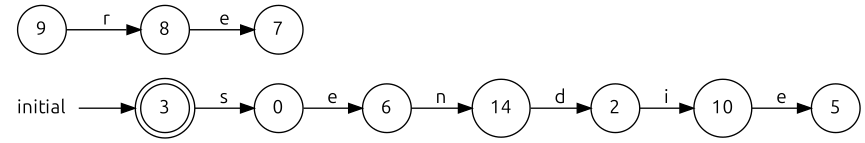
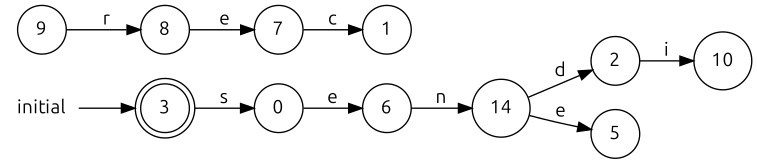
  digraph {
    fontname=Ubuntu
    rankdir=LR
    node [fontname=Ubuntu shape=circle]
    edge [fontname=Ubuntu]
    0
    6
    n3 [label=14]
    2
    10
    5
    3 [shape=doublecircle]
    initial [shape=plaintext]
    9
    8
    7
+   1
    0 -> 6 [label=e]
    6 -> n3 [label=n]
    n3 -> 2 [label=d]
    2 -> 10 [label=i]
-   10 -> 5 [label=e]
+   n3 -> 5 [label=e]
    3 -> 0 [label=s]
    initial -> 3
    9 -> 8 [label=r]
    8 -> 7 [label=e]
+   7 -> 1 [label=c]
  }
